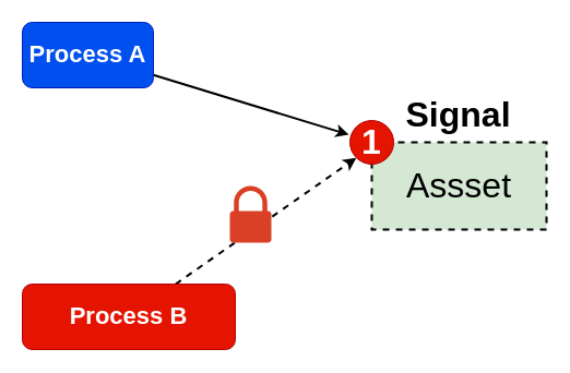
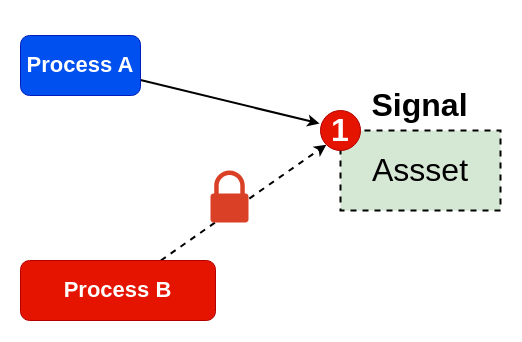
  <mxCell id="0" />
  <mxCell id="1" parent="0" />
  <mxCell id="2" value="Assset" style="rounded=0;whiteSpace=wrap;html=1;fontSize=32;dashed=1;strokeWidth=2;fillColor=#d5e8d4;" vertex="1" parent="1"><mxGeometry x="340" y="130" width="160" height="80" as="geometry" /></mxCell>
  <mxCell id="3" style="edgeStyle=none;rounded=0;orthogonalLoop=1;jettySize=auto;html=1;entryX=-0.025;entryY=0.325;entryDx=0;entryDy=0;entryPerimeter=0;fontSize=32;strokeWidth=2;" edge="1" parent="1" source="4" target="7"><mxGeometry relative="1" as="geometry" /></mxCell>
- <mxCell id="4" value="&lt;b&gt;&lt;font style=&quot;font-size: 22px;&quot;&gt;Process A&lt;/font&gt;&lt;/b&gt;" style="rounded=1;whiteSpace=wrap;html=1;fillColor=#0050ef;fontColor=#ffffff;strokeColor=#001DBC;" vertex="1" parent="1"><mxGeometry x="20" y="20" width="120" height="60" as="geometry" /></mxCell>
+ <mxCell id="4" value="&lt;b&gt;&lt;font style=&quot;font-size: 22px;&quot;&gt;Process A&lt;/font&gt;&lt;/b&gt;" style="rounded=1;whiteSpace=wrap;html=1;fillColor=#0050ef;fontColor=#ffffff;strokeColor=#001DBC;" vertex="1" parent="1"><mxGeometry x="20" y="35" width="120" height="60" as="geometry" /></mxCell>
  <mxCell id="5" style="edgeStyle=none;rounded=0;orthogonalLoop=1;jettySize=auto;html=1;entryX=0;entryY=1;entryDx=0;entryDy=0;dashed=1;fontSize=32;strokeWidth=2;" edge="1" parent="1" source="6" target="7"><mxGeometry relative="1" as="geometry" /></mxCell>
  <mxCell id="6" value="&lt;b&gt;&lt;font style=&quot;font-size: 22px;&quot;&gt;Process B&lt;/font&gt;&lt;/b&gt;" style="rounded=1;whiteSpace=wrap;html=1;fillColor=#e51400;fontColor=#ffffff;strokeColor=#B20000;" vertex="1" parent="1"><mxGeometry x="20" y="260" width="195" height="60" as="geometry" /></mxCell>
  <mxCell id="7" value="&lt;b&gt;&lt;font style=&quot;font-size: 32px;&quot;&gt;1&lt;/font&gt;&lt;/b&gt;" style="ellipse;whiteSpace=wrap;html=1;aspect=fixed;fillColor=#e51400;fontColor=#ffffff;strokeColor=#B20000;" vertex="1" parent="1"><mxGeometry x="320" y="110" width="40" height="40" as="geometry" /></mxCell>
  <mxCell id="8" value="" style="sketch=0;pointerEvents=1;shadow=0;dashed=0;html=1;strokeColor=none;labelPosition=center;verticalLabelPosition=bottom;verticalAlign=top;outlineConnect=0;align=center;shape=mxgraph.office.security.lock_protected;fillColor=#DA4026;fontSize=32;" vertex="1" parent="1"><mxGeometry x="210" y="170" width="38" height="52" as="geometry" /></mxCell>
  <mxCell id="9" value="&lt;b&gt;Signal&lt;/b&gt;" style="text;html=1;align=center;verticalAlign=middle;resizable=0;points=[];autosize=1;strokeColor=none;fillColor=none;fontSize=32;" vertex="1" parent="1"><mxGeometry x="359" y="80" width="120" height="50" as="geometry" /></mxCell>
